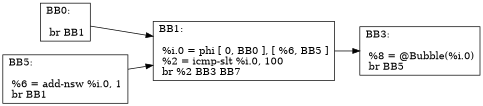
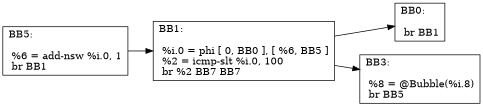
  digraph {
    rankdir=LR
    node [shape=record]
    n1 [label="{BB0:\l\l  br  BB1\l}"]
-   n2 [label="{BB1:\l\l  %i.0 = phi [ 0, BB0 ], [  %6, BB5 ]\l %2 = icmp-slt %i.0,  100\l br %2 BB3 BB7\l}"]
-   n3 [label="{BB3:\l\l  %8 = @Bubble(%i.0)\l br  BB5\l}"]
+   n2 [label="{BB1:\l\l  %i.0 = phi [ 0, BB0 ], [  %6, BB5 ]\l %2 = icmp-slt %i.0,  100\l br %2 BB7 BB7\l}"]
+   n3 [label="{BB3:\l\l  %8 = @Bubble(%i.8)\l br  BB5\l}"]
    n4 [label="{BB5:\l\l  %6 = add-nsw %i.0,  1\l br  BB1\l}"]
-   n1 -> n2
+   n2 -> n1
    n2 -> n3
    n4 -> n2
  }
